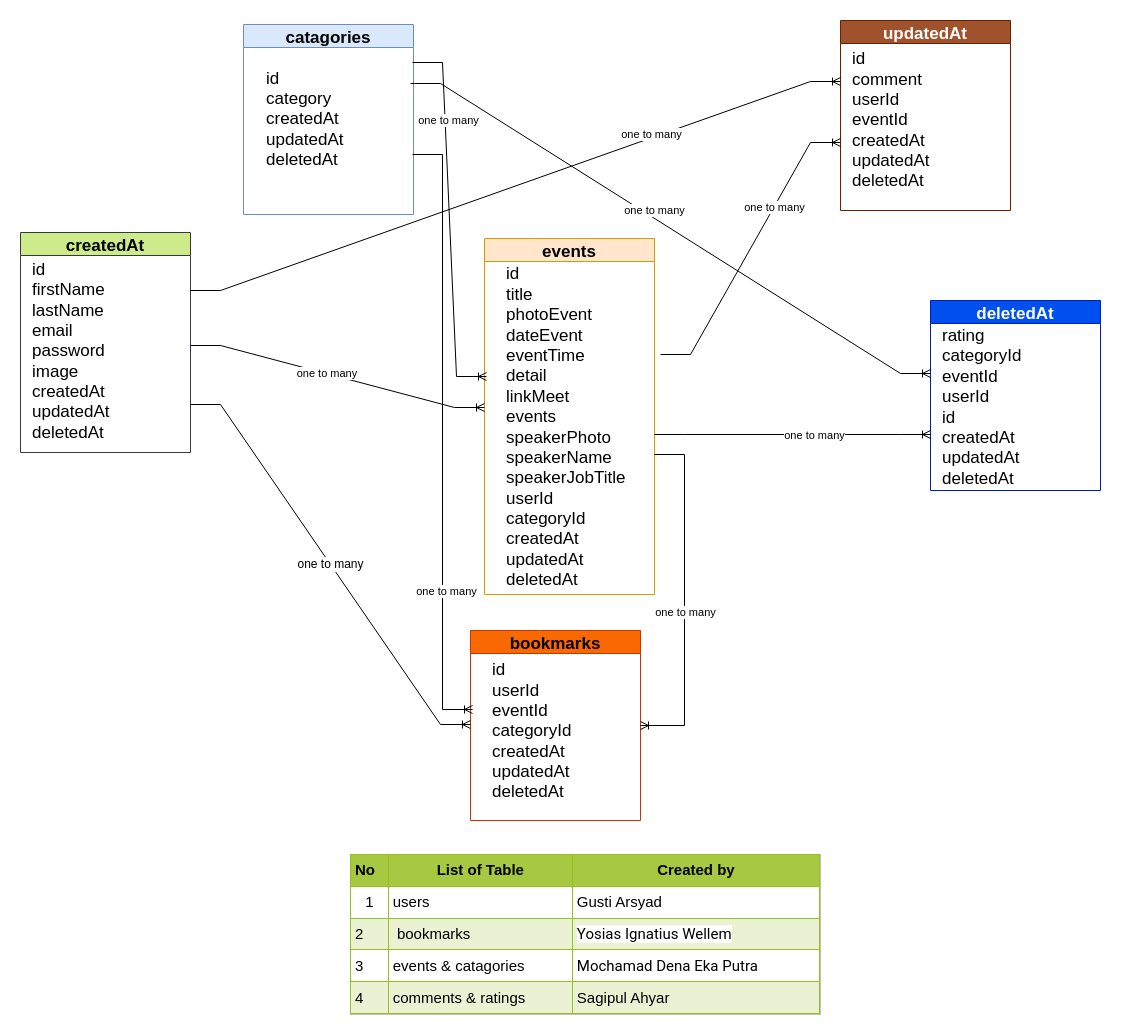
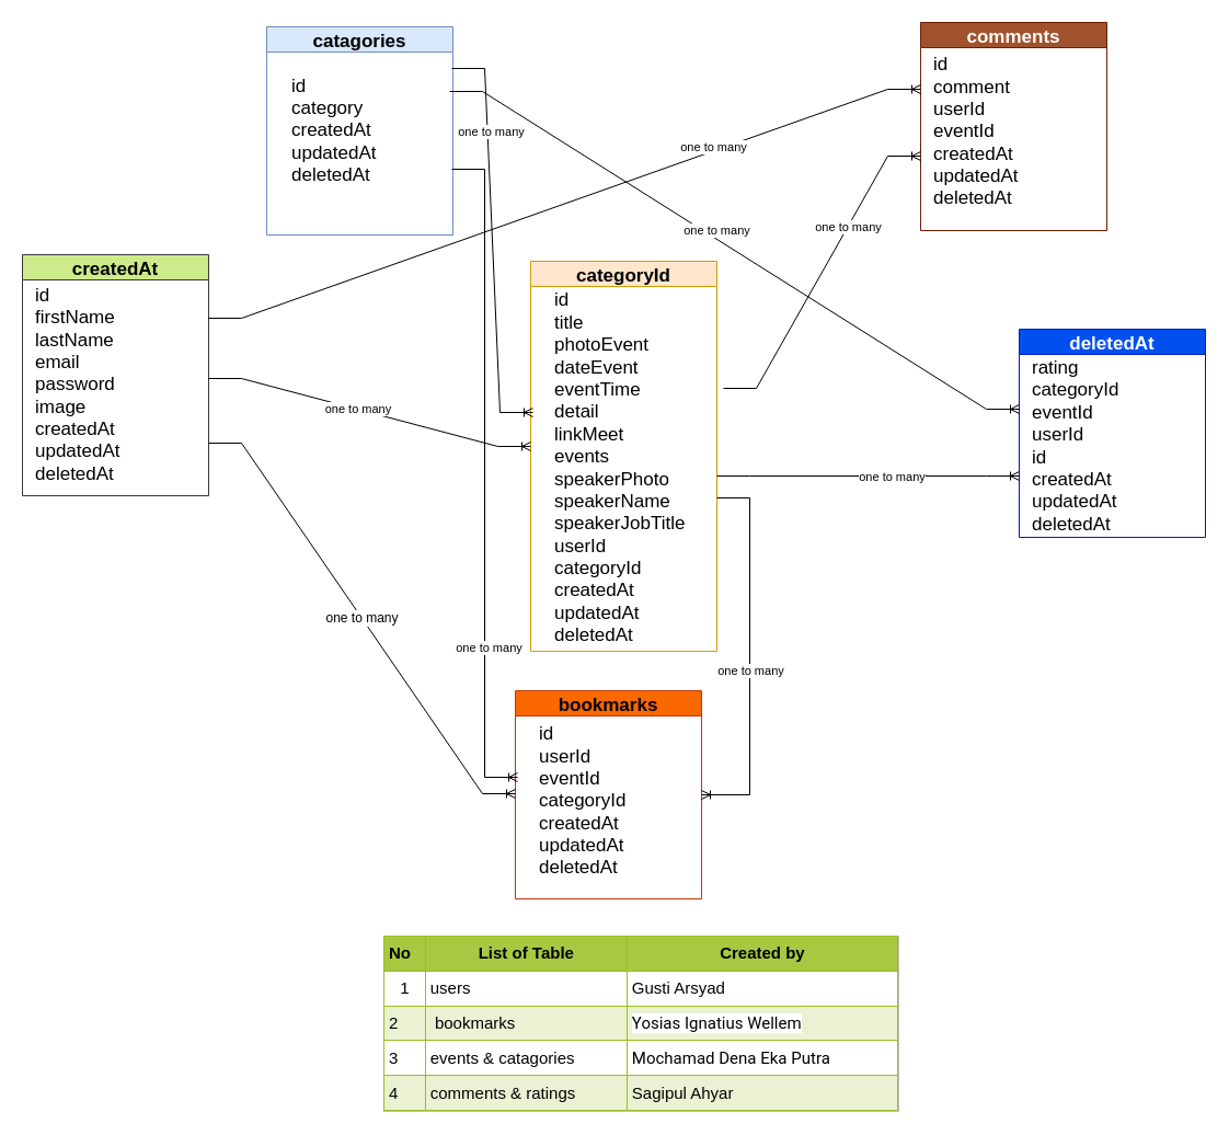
  <mxCell id="0" />
  <mxCell id="1" parent="0" />
  <mxCell id="2" value="catagories" style="swimlane;fontSize=17;fillColor=#dae8fc;strokeColor=#6c8ebf;" parent="1" vertex="1"><mxGeometry x="243" y="24" width="170" height="190" as="geometry" /></mxCell>
  <mxCell id="3" value="&lt;div&gt;id&lt;/div&gt;&lt;div&gt;category&lt;/div&gt;&lt;div&gt;&lt;div&gt;createdAt&lt;/div&gt;&lt;div&gt;updatedAt&lt;/div&gt;&lt;div&gt;deletedAt&lt;/div&gt;&lt;/div&gt;" style="text;html=1;align=left;verticalAlign=middle;resizable=0;points=[];autosize=1;strokeColor=none;fillColor=none;fontSize=17;" parent="2" vertex="1"><mxGeometry x="21" y="40" width="90" height="110" as="geometry" /></mxCell>
  <mxCell id="4" value="createdAt" style="swimlane;fontSize=17;fillColor=#cdeb8b;strokeColor=#36393d;startSize=23;" parent="1" vertex="1"><mxGeometry x="20" y="232" width="170" height="220" as="geometry" /></mxCell>
  <mxCell id="5" value="&lt;div style=&quot;font-size: 17px&quot;&gt;&lt;font style=&quot;font-size: 17px&quot;&gt;id&lt;/font&gt;&lt;/div&gt;&lt;div style=&quot;font-size: 17px&quot;&gt;&lt;font style=&quot;font-size: 17px&quot;&gt;firstName&lt;/font&gt;&lt;/div&gt;&lt;div style=&quot;font-size: 17px&quot;&gt;&lt;font style=&quot;font-size: 17px&quot;&gt;lastName&lt;/font&gt;&lt;/div&gt;&lt;div style=&quot;font-size: 17px&quot;&gt;&lt;font style=&quot;font-size: 17px&quot;&gt;&lt;span&gt;email&lt;/span&gt;&lt;br&gt;&lt;/font&gt;&lt;/div&gt;&lt;div style=&quot;font-size: 17px&quot;&gt;&lt;font style=&quot;font-size: 17px&quot;&gt;password&lt;/font&gt;&lt;/div&gt;&lt;div style=&quot;font-size: 17px&quot;&gt;&lt;font style=&quot;font-size: 17px&quot;&gt;image&lt;/font&gt;&lt;/div&gt;&lt;div style=&quot;font-size: 17px&quot;&gt;&lt;font style=&quot;font-size: 17px&quot;&gt;&lt;div&gt;createdAt&lt;/div&gt;&lt;div&gt;updatedAt&lt;/div&gt;&lt;div&gt;deletedAt&lt;/div&gt;&lt;/font&gt;&lt;/div&gt;" style="text;html=1;align=left;verticalAlign=middle;resizable=0;points=[];autosize=1;strokeColor=none;fillColor=none;fontSize=15;" parent="4" vertex="1"><mxGeometry x="10" y="34" width="90" height="170" as="geometry" /></mxCell>
  <mxCell id="6" value="bookmarks" style="swimlane;fontSize=17;fillColor=#fa6800;fontColor=#000000;strokeColor=#C73500;" parent="1" vertex="1"><mxGeometry x="470" y="630" width="170" height="190" as="geometry" /></mxCell>
  <mxCell id="7" value="&lt;div&gt;id&lt;/div&gt;&lt;div&gt;userId&lt;/div&gt;&lt;div&gt;eventId&lt;/div&gt;&lt;div&gt;categoryId&lt;/div&gt;&lt;div&gt;&lt;div&gt;createdAt&lt;/div&gt;&lt;div&gt;updatedAt&lt;/div&gt;&lt;div&gt;deletedAt&lt;/div&gt;&lt;/div&gt;" style="text;html=1;align=left;verticalAlign=middle;resizable=0;points=[];autosize=1;strokeColor=none;fillColor=none;fontSize=17;" parent="6" vertex="1"><mxGeometry x="20" y="26" width="90" height="150" as="geometry" /></mxCell>
- <mxCell id="8" value="events" style="swimlane;fontSize=17;fillColor=#ffe6cc;strokeColor=#d79b00;startSize=23;" parent="1" vertex="1"><mxGeometry x="484" y="238" width="170" height="356" as="geometry" /></mxCell>
+ <mxCell id="8" value="categoryId" style="swimlane;fontSize=17;fillColor=#ffe6cc;strokeColor=#d79b00;startSize=23;" parent="1" vertex="1"><mxGeometry x="484" y="238" width="170" height="356" as="geometry" /></mxCell>
  <mxCell id="9" value="&lt;div&gt;id&lt;/div&gt;&lt;div&gt;title&lt;/div&gt;&lt;div&gt;photoEvent&lt;/div&gt;&lt;div&gt;dateEvent&lt;/div&gt;&lt;div&gt;eventTime&lt;/div&gt;&lt;div&gt;detail&lt;/div&gt;&lt;div&gt;linkMeet&lt;/div&gt;&lt;div&gt;events&lt;/div&gt;&lt;div&gt;speakerPhoto&lt;/div&gt;&lt;div&gt;speakerName&lt;/div&gt;&lt;div&gt;speakerJobTitle&lt;/div&gt;&lt;div&gt;userId&lt;/div&gt;&lt;div&gt;categoryId&lt;/div&gt;&lt;div&gt;&lt;div&gt;createdAt&lt;/div&gt;&lt;div&gt;updatedAt&lt;/div&gt;&lt;div&gt;deletedAt&lt;/div&gt;&lt;/div&gt;" style="text;html=1;align=left;verticalAlign=middle;resizable=0;points=[];autosize=1;strokeColor=none;fillColor=none;fontSize=17;" parent="8" vertex="1"><mxGeometry x="20" y="24" width="130" height="330" as="geometry" /></mxCell>
  <mxCell id="10" value="deletedAt" style="swimlane;fontSize=17;fillColor=#0050ef;fontColor=#ffffff;strokeColor=#001DBC;" parent="1" vertex="1"><mxGeometry x="930" y="300" width="170" height="190" as="geometry" /></mxCell>
  <mxCell id="11" value="&lt;div&gt;rating&lt;/div&gt;&lt;div&gt;categoryId&lt;/div&gt;&lt;div&gt;eventId&lt;/div&gt;&lt;div&gt;userId&lt;/div&gt;&lt;div&gt;id&lt;/div&gt;&lt;div&gt;&lt;div&gt;createdAt&lt;/div&gt;&lt;div&gt;updatedAt&lt;/div&gt;&lt;div&gt;deletedAt&lt;/div&gt;&lt;/div&gt;" style="text;html=1;align=left;verticalAlign=middle;resizable=0;points=[];autosize=1;strokeColor=none;fillColor=none;fontSize=17;" parent="10" vertex="1"><mxGeometry x="10" y="22" width="90" height="170" as="geometry" /></mxCell>
- <mxCell id="12" value="updatedAt" style="swimlane;fontSize=17;fillColor=#a0522d;fontColor=#ffffff;strokeColor=#6D1F00;" parent="1" vertex="1"><mxGeometry x="840" y="20" width="170" height="190" as="geometry" /></mxCell>
+ <mxCell id="12" value="comments" style="swimlane;fontSize=17;fillColor=#a0522d;fontColor=#ffffff;strokeColor=#6D1F00;" parent="1" vertex="1"><mxGeometry x="840" y="20" width="170" height="190" as="geometry" /></mxCell>
  <mxCell id="13" value="&lt;div&gt;id&lt;/div&gt;&lt;div&gt;comment&lt;/div&gt;&lt;div&gt;userId&lt;/div&gt;&lt;div&gt;eventId&lt;/div&gt;&lt;div&gt;&lt;div&gt;createdAt&lt;/div&gt;&lt;div&gt;updatedAt&lt;/div&gt;&lt;div&gt;deletedAt&lt;/div&gt;&lt;/div&gt;" style="text;html=1;align=left;verticalAlign=middle;resizable=0;points=[];autosize=1;strokeColor=none;fillColor=none;fontSize=17;" parent="12" vertex="1"><mxGeometry x="10" y="25" width="90" height="150" as="geometry" /></mxCell>
  <mxCell id="14" value="&lt;table border=&quot;1&quot; width=&quot;100%&quot; cellpadding=&quot;4&quot; style=&quot;width: 100% ; height: 100% ; border-collapse: collapse&quot;&gt;&lt;tbody&gt;&lt;tr style=&quot;background-color: #a7c942 ; color: #ffffff ; border: 1px solid #98bf21&quot;&gt;&lt;th align=&quot;left&quot;&gt;&lt;font color=&quot;#000000&quot; style=&quot;font-size: 15px&quot;&gt;No&lt;/font&gt;&lt;/th&gt;&lt;th style=&quot;text-align: center&quot;&gt;&lt;font color=&quot;#000000&quot; style=&quot;font-size: 15px&quot;&gt;List of Table&lt;/font&gt;&lt;/th&gt;&lt;th style=&quot;text-align: center&quot;&gt;&lt;font color=&quot;#000000&quot; style=&quot;font-size: 15px&quot;&gt;Created by&lt;/font&gt;&lt;/th&gt;&lt;/tr&gt;&lt;tr style=&quot;border: 1px solid #98bf21&quot;&gt;&lt;td style=&quot;text-align: center&quot;&gt;&lt;font style=&quot;font-size: 15px&quot;&gt;1&lt;/font&gt;&lt;/td&gt;&lt;td&gt;&lt;font style=&quot;font-size: 15px&quot;&gt;users&lt;/font&gt;&lt;/td&gt;&lt;td&gt;&lt;font style=&quot;font-size: 15px&quot;&gt;Gusti Arsyad&lt;/font&gt;&lt;/td&gt;&lt;/tr&gt;&lt;tr style=&quot;background-color: #eaf2d3 ; border: 1px solid #98bf21&quot;&gt;&lt;td&gt;&lt;font style=&quot;font-size: 15px&quot;&gt;2&lt;/font&gt;&lt;/td&gt;&lt;td&gt;&lt;font style=&quot;font-size: 15px&quot;&gt;&amp;nbsp;bookmarks&lt;/font&gt;&lt;/td&gt;&lt;td&gt;&lt;font style=&quot;font-size: 15px&quot;&gt;&lt;span style=&quot;font-family: &amp;#34;roboto&amp;#34; , &amp;#34;robotodraft&amp;#34; , &amp;#34;helvetica&amp;#34; , &amp;#34;arial&amp;#34; , sans-serif ; background-color: rgb(255 , 255 , 255)&quot;&gt;&lt;font style=&quot;font-size: 15px&quot;&gt;Yosias Ignatius Wellem&lt;/font&gt;&lt;/span&gt;&lt;br&gt;&lt;/font&gt;&lt;/td&gt;&lt;/tr&gt;&lt;tr style=&quot;border: 1px solid #98bf21&quot;&gt;&lt;td&gt;&lt;font style=&quot;font-size: 15px&quot;&gt;3&lt;/font&gt;&lt;/td&gt;&lt;td&gt;&lt;font style=&quot;font-size: 15px&quot;&gt;events &amp;amp;&amp;nbsp;&lt;/font&gt;catagories&lt;/td&gt;&lt;td&gt;&lt;span style=&quot;font-family: &amp;#34;roboto&amp;#34; , &amp;#34;robotodraft&amp;#34; , &amp;#34;helvetica&amp;#34; , &amp;#34;arial&amp;#34; , sans-serif ; background-color: rgb(255 , 255 , 255)&quot;&gt;&lt;font style=&quot;font-size: 15px&quot;&gt;Mochamad Dena Eka Putra&lt;/font&gt;&lt;/span&gt;&lt;/td&gt;&lt;/tr&gt;&lt;tr style=&quot;background-color: #eaf2d3 ; border: 1px solid #98bf21&quot;&gt;&lt;td&gt;&lt;font style=&quot;font-size: 15px&quot;&gt;4&lt;/font&gt;&lt;/td&gt;&lt;td&gt;&lt;font style=&quot;font-size: 15px&quot;&gt;comments &amp;amp;&amp;nbsp;&lt;/font&gt;ratings&lt;/td&gt;&lt;td&gt;&lt;font style=&quot;font-size: 15px&quot;&gt;Sagipul Ahyar&lt;/font&gt;&lt;/td&gt;&lt;/tr&gt;&lt;/tbody&gt;&lt;/table&gt;" style="text;html=1;strokeColor=#c0c0c0;fillColor=#ffffff;overflow=fill;rounded=0;fontSize=15;" parent="1" vertex="1"><mxGeometry x="350" y="854" width="470" height="160" as="geometry" /></mxCell>
  <mxCell id="15" value="" style="edgeStyle=entityRelationEdgeStyle;fontSize=12;html=1;endArrow=ERoneToMany;rounded=0;fontColor=#000000;entryX=0;entryY=0.5;entryDx=0;entryDy=0;" parent="1" edge="1"><mxGeometry width="100" height="100" relative="1" as="geometry"><mxPoint x="190" y="345" as="sourcePoint" /><mxPoint x="484" y="407" as="targetPoint" /></mxGeometry></mxCell>
  <mxCell id="16" value="one to many&amp;nbsp;" style="edgeLabel;html=1;align=center;verticalAlign=middle;resizable=0;points=[];" vertex="1" connectable="0" parent="15"><mxGeometry x="-0.064" y="1" relative="1" as="geometry"><mxPoint as="offset" /></mxGeometry></mxCell>
  <mxCell id="17" value="" style="edgeStyle=entityRelationEdgeStyle;fontSize=12;html=1;endArrow=ERoneToMany;rounded=0;fontColor=#000000;entryX=0;entryY=0.5;entryDx=0;entryDy=0;" parent="1" edge="1"><mxGeometry width="100" height="100" relative="1" as="geometry"><mxPoint x="190" y="290" as="sourcePoint" /><mxPoint x="840" y="81" as="targetPoint" /></mxGeometry></mxCell>
  <mxCell id="18" value="one to many" style="edgeLabel;html=1;align=center;verticalAlign=middle;resizable=0;points=[];" vertex="1" connectable="0" parent="17"><mxGeometry x="0.285" y="-2" relative="1" as="geometry"><mxPoint x="42" y="-21" as="offset" /></mxGeometry></mxCell>
  <mxCell id="19" value="one to many" style="edgeStyle=entityRelationEdgeStyle;fontSize=12;html=1;endArrow=ERoneToMany;rounded=0;fontColor=#000000;" parent="1" edge="1"><mxGeometry width="100" height="100" relative="1" as="geometry"><mxPoint x="190" y="404" as="sourcePoint" /><mxPoint x="470" y="724" as="targetPoint" /></mxGeometry></mxCell>
  <mxCell id="20" value="" style="edgeStyle=entityRelationEdgeStyle;fontSize=12;html=1;endArrow=ERoneToMany;rounded=0;fontColor=#000000;" parent="1" edge="1"><mxGeometry width="100" height="100" relative="1" as="geometry"><mxPoint x="412" y="62" as="sourcePoint" /><mxPoint x="486" y="376" as="targetPoint" /></mxGeometry></mxCell>
  <mxCell id="21" value="one to many" style="edgeLabel;html=1;align=center;verticalAlign=middle;resizable=0;points=[];" vertex="1" connectable="0" parent="20"><mxGeometry x="-0.775" y="1" relative="1" as="geometry"><mxPoint x="4" y="46" as="offset" /></mxGeometry></mxCell>
  <mxCell id="22" value="" style="edgeStyle=entityRelationEdgeStyle;fontSize=12;html=1;endArrow=ERoneToMany;rounded=0;fontColor=#000000;entryX=0;entryY=0.5;entryDx=0;entryDy=0;" parent="1" edge="1"><mxGeometry width="100" height="100" relative="1" as="geometry"><mxPoint x="412" y="154" as="sourcePoint" /><mxPoint x="472" y="709" as="targetPoint" /></mxGeometry></mxCell>
  <mxCell id="23" value="one to many" style="edgeLabel;html=1;align=center;verticalAlign=middle;resizable=0;points=[];" vertex="1" connectable="0" parent="22"><mxGeometry x="0.515" y="3" relative="1" as="geometry"><mxPoint as="offset" /></mxGeometry></mxCell>
  <mxCell id="24" value="" style="edgeStyle=entityRelationEdgeStyle;fontSize=12;html=1;endArrow=ERoneToMany;rounded=0;fontColor=#000000;" parent="1" edge="1"><mxGeometry width="100" height="100" relative="1" as="geometry"><mxPoint x="410" y="83" as="sourcePoint" /><mxPoint x="930" y="373" as="targetPoint" /></mxGeometry></mxCell>
  <mxCell id="25" value="one to many" style="edgeLabel;html=1;align=center;verticalAlign=middle;resizable=0;points=[];" vertex="1" connectable="0" parent="24"><mxGeometry x="0.007" y="4" relative="1" as="geometry"><mxPoint x="-20" y="-16" as="offset" /></mxGeometry></mxCell>
  <mxCell id="26" value="" style="edgeStyle=entityRelationEdgeStyle;fontSize=12;html=1;endArrow=ERoneToMany;rounded=0;entryX=0;entryY=0.5;entryDx=0;entryDy=0;" edge="1" parent="1"><mxGeometry width="100" height="100" relative="1" as="geometry"><mxPoint x="660" y="354" as="sourcePoint" /><mxPoint x="840" y="142" as="targetPoint" /></mxGeometry></mxCell>
  <mxCell id="27" value="one to many" style="edgeLabel;html=1;align=center;verticalAlign=middle;resizable=0;points=[];" vertex="1" connectable="0" parent="26"><mxGeometry x="0.316" y="1" relative="1" as="geometry"><mxPoint x="1" y="1" as="offset" /></mxGeometry></mxCell>
  <mxCell id="28" value="" style="edgeStyle=entityRelationEdgeStyle;fontSize=12;html=1;endArrow=ERoneToMany;rounded=0;entryX=1;entryY=0.5;entryDx=0;entryDy=0;" edge="1" parent="1" target="6"><mxGeometry width="100" height="100" relative="1" as="geometry"><mxPoint x="654" y="454" as="sourcePoint" /><mxPoint x="634" y="709" as="targetPoint" /></mxGeometry></mxCell>
  <mxCell id="29" value="one to many" style="edgeLabel;html=1;align=center;verticalAlign=middle;resizable=0;points=[];" vertex="1" connectable="0" parent="28"><mxGeometry x="0.085" relative="1" as="geometry"><mxPoint as="offset" /></mxGeometry></mxCell>
  <mxCell id="30" value="" style="edgeStyle=entityRelationEdgeStyle;fontSize=12;html=1;endArrow=ERoneToMany;rounded=0;" edge="1" parent="1"><mxGeometry width="100" height="100" relative="1" as="geometry"><mxPoint x="654" y="434" as="sourcePoint" /><mxPoint x="930" y="434" as="targetPoint" /></mxGeometry></mxCell>
  <mxCell id="31" value="one to many" style="edgeLabel;html=1;align=center;verticalAlign=middle;resizable=0;points=[];" vertex="1" connectable="0" parent="30"><mxGeometry x="0.157" relative="1" as="geometry"><mxPoint x="-1" as="offset" /></mxGeometry></mxCell>
